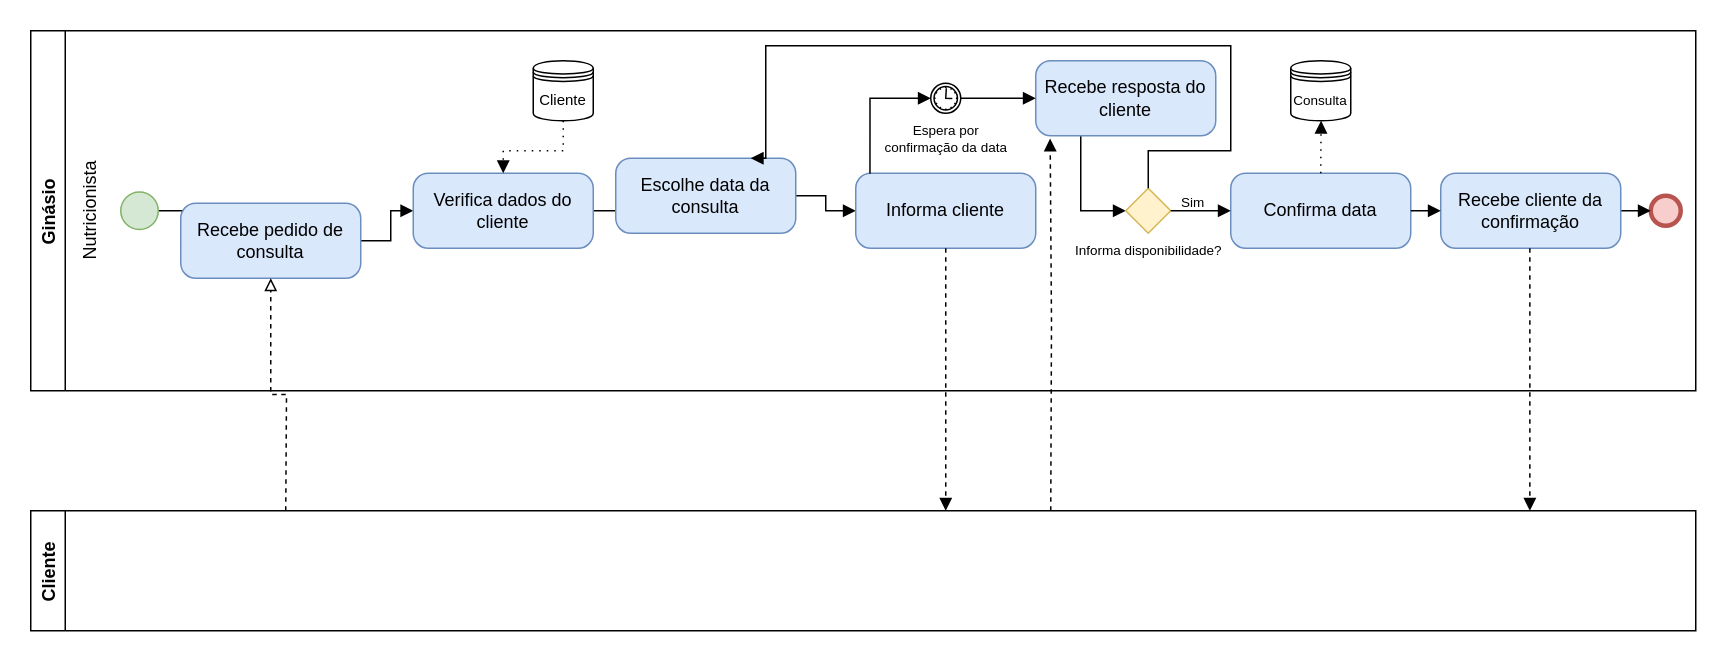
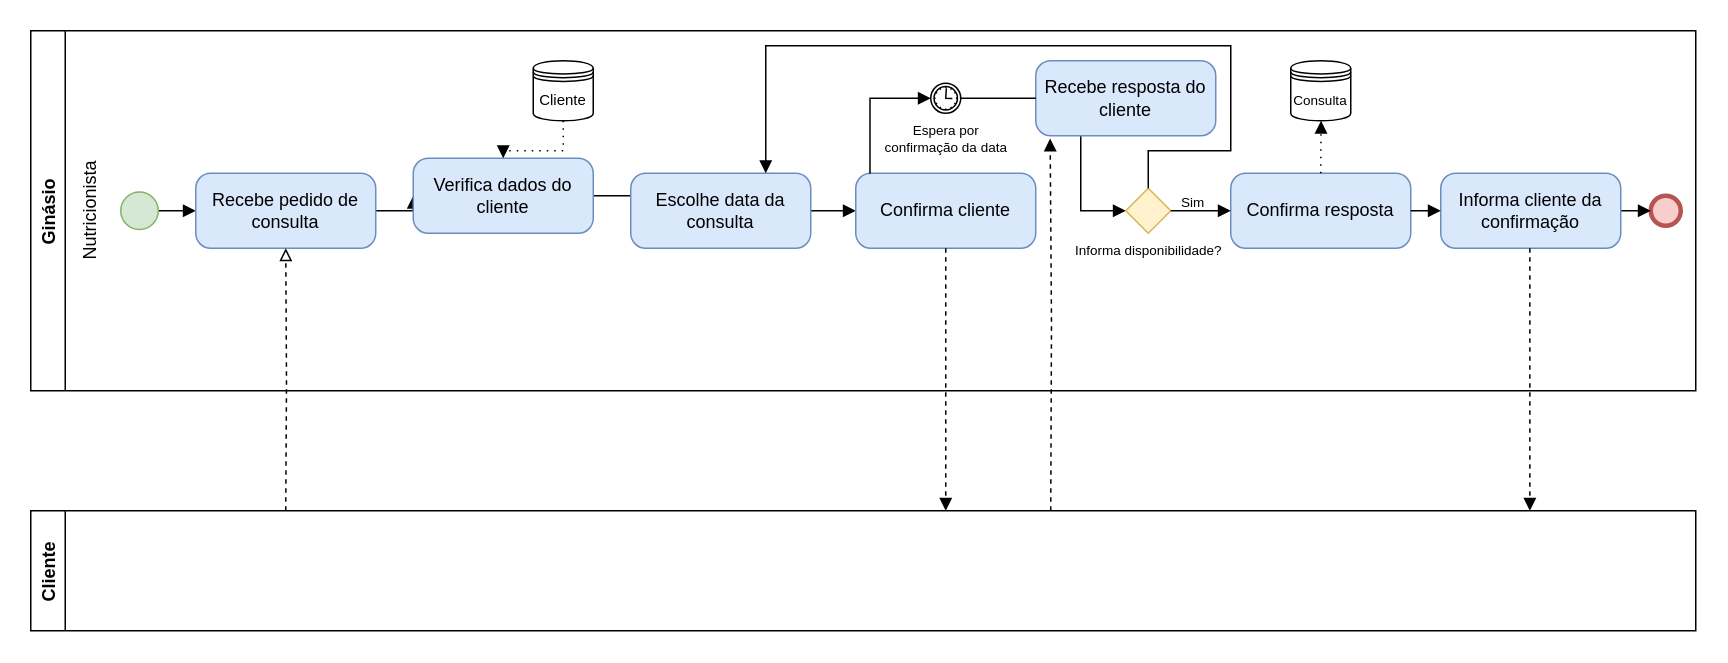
  <mxCell id="0" />
  <mxCell id="1" parent="0" />
  <mxCell id="2" value="Ginásio" style="swimlane;horizontal=0;" vertex="1" parent="1"><mxGeometry x="20" y="20" width="1110" height="240" as="geometry" /></mxCell>
  <mxCell id="3" value="Nutricionista" style="text;html=1;strokeColor=none;fillColor=none;align=center;verticalAlign=middle;whiteSpace=wrap;rounded=0;rotation=-90;" vertex="1" parent="2"><mxGeometry x="10" y="105" width="60" height="30" as="geometry" /></mxCell>
  <mxCell id="4" style="edgeStyle=orthogonalEdgeStyle;rounded=0;orthogonalLoop=1;jettySize=auto;html=1;entryX=0;entryY=0.5;entryDx=0;entryDy=0;entryPerimeter=0;endArrow=block;endFill=1;" edge="1" parent="2" source="5" target="7"><mxGeometry relative="1" as="geometry" /></mxCell>
  <mxCell id="5" value="" style="points=[[0.145,0.145,0],[0.5,0,0],[0.855,0.145,0],[1,0.5,0],[0.855,0.855,0],[0.5,1,0],[0.145,0.855,0],[0,0.5,0]];shape=mxgraph.bpmn.event;html=1;verticalLabelPosition=bottom;labelBackgroundColor=#ffffff;verticalAlign=top;align=center;perimeter=ellipsePerimeter;outlineConnect=0;aspect=fixed;outline=standard;symbol=general;fillColor=#d5e8d4;strokeColor=#82b366;" vertex="1" parent="2"><mxGeometry x="60" y="107.5" width="25" height="25" as="geometry" /></mxCell>
  <mxCell id="6" style="edgeStyle=orthogonalEdgeStyle;rounded=0;orthogonalLoop=1;jettySize=auto;html=1;exitX=1;exitY=0.5;exitDx=0;exitDy=0;exitPerimeter=0;entryX=0;entryY=0.5;entryDx=0;entryDy=0;entryPerimeter=0;endArrow=block;endFill=1;" edge="1" parent="2" source="7" target="9"><mxGeometry relative="1" as="geometry" /></mxCell>
- <mxCell id="7" value="Recebe pedido de consulta" style="points=[[0.25,0,0],[0.5,0,0],[0.75,0,0],[1,0.25,0],[1,0.5,0],[1,0.75,0],[0.75,1,0],[0.5,1,0],[0.25,1,0],[0,0.75,0],[0,0.5,0],[0,0.25,0]];shape=mxgraph.bpmn.task;whiteSpace=wrap;rectStyle=rounded;size=10;taskMarker=abstract;fillColor=#dae8fc;strokeColor=#6c8ebf;" vertex="1" parent="2"><mxGeometry x="100" y="115" width="120" height="50" as="geometry" /></mxCell>
+ <mxCell id="7" value="Recebe pedido de consulta" style="points=[[0.25,0,0],[0.5,0,0],[0.75,0,0],[1,0.25,0],[1,0.5,0],[1,0.75,0],[0.75,1,0],[0.5,1,0],[0.25,1,0],[0,0.75,0],[0,0.5,0],[0,0.25,0]];shape=mxgraph.bpmn.task;whiteSpace=wrap;rectStyle=rounded;size=10;taskMarker=abstract;fillColor=#dae8fc;strokeColor=#6c8ebf;" vertex="1" parent="2"><mxGeometry x="110" y="95" width="120" height="50" as="geometry" /></mxCell>
  <mxCell id="8" style="edgeStyle=orthogonalEdgeStyle;rounded=0;orthogonalLoop=1;jettySize=auto;html=1;endArrow=block;endFill=1;" edge="1" parent="2" source="9"><mxGeometry relative="1" as="geometry"><mxPoint x="470" y="120.0" as="targetPoint" /></mxGeometry></mxCell>
- <mxCell id="9" value="Verifica dados do cliente" style="points=[[0.25,0,0],[0.5,0,0],[0.75,0,0],[1,0.25,0],[1,0.5,0],[1,0.75,0],[0.75,1,0],[0.5,1,0],[0.25,1,0],[0,0.75,0],[0,0.5,0],[0,0.25,0]];shape=mxgraph.bpmn.task;whiteSpace=wrap;rectStyle=rounded;size=10;taskMarker=abstract;fillColor=#dae8fc;strokeColor=#6c8ebf;" vertex="1" parent="2"><mxGeometry x="255" y="95" width="120" height="50" as="geometry" /></mxCell>
+ <mxCell id="9" value="Verifica dados do cliente" style="points=[[0.25,0,0],[0.5,0,0],[0.75,0,0],[1,0.25,0],[1,0.5,0],[1,0.75,0],[0.75,1,0],[0.5,1,0],[0.25,1,0],[0,0.75,0],[0,0.5,0],[0,0.25,0]];shape=mxgraph.bpmn.task;whiteSpace=wrap;rectStyle=rounded;size=10;taskMarker=abstract;fillColor=#dae8fc;strokeColor=#6c8ebf;" vertex="1" parent="2"><mxGeometry x="255" y="85" width="120" height="50" as="geometry" /></mxCell>
  <mxCell id="10" value="" style="group" vertex="1" connectable="0" parent="2"><mxGeometry x="335" y="20" width="40" height="40" as="geometry" /></mxCell>
  <mxCell id="11" value="" style="shape=datastore;whiteSpace=wrap;html=1;labelPosition=center;verticalLabelPosition=bottom;align=center;verticalAlign=top;" vertex="1" parent="10"><mxGeometry width="40" height="40" as="geometry" /></mxCell>
  <mxCell id="12" value="" style="group" vertex="1" connectable="0" parent="10"><mxGeometry width="40" height="40" as="geometry" /></mxCell>
  <mxCell id="13" value="&lt;font style=&quot;font-size: 10px;&quot;&gt;Cliente&lt;/font&gt;" style="text;html=1;strokeColor=none;fillColor=none;align=center;verticalAlign=middle;whiteSpace=wrap;rounded=0;" vertex="1" parent="12"><mxGeometry x="4" y="20" width="32" height="12" as="geometry" /></mxCell>
  <mxCell id="14" style="edgeStyle=orthogonalEdgeStyle;rounded=0;orthogonalLoop=1;jettySize=auto;html=1;entryX=0.5;entryY=0;entryDx=0;entryDy=0;entryPerimeter=0;fontSize=10;endArrow=block;endFill=1;dashed=1;dashPattern=1 4;" edge="1" parent="2" source="11" target="9"><mxGeometry relative="1" as="geometry" /></mxCell>
  <mxCell id="15" style="edgeStyle=orthogonalEdgeStyle;rounded=0;orthogonalLoop=1;jettySize=auto;html=1;exitX=1;exitY=0.5;exitDx=0;exitDy=0;exitPerimeter=0;entryX=0;entryY=0.5;entryDx=0;entryDy=0;entryPerimeter=0;fontSize=9;endArrow=block;endFill=1;" edge="1" parent="2" source="16" target="17"><mxGeometry relative="1" as="geometry" /></mxCell>
- <mxCell id="16" value="Escolhe data da consulta" style="points=[[0.25,0,0],[0.5,0,0],[0.75,0,0],[1,0.25,0],[1,0.5,0],[1,0.75,0],[0.75,1,0],[0.5,1,0],[0.25,1,0],[0,0.75,0],[0,0.5,0],[0,0.25,0]];shape=mxgraph.bpmn.task;whiteSpace=wrap;rectStyle=rounded;size=10;taskMarker=abstract;fillColor=#dae8fc;strokeColor=#6c8ebf;" vertex="1" parent="2"><mxGeometry x="390" y="85" width="120" height="50" as="geometry" /></mxCell>
- <mxCell id="17" value="Informa cliente" style="points=[[0.25,0,0],[0.5,0,0],[0.75,0,0],[1,0.25,0],[1,0.5,0],[1,0.75,0],[0.75,1,0],[0.5,1,0],[0.25,1,0],[0,0.75,0],[0,0.5,0],[0,0.25,0]];shape=mxgraph.bpmn.task;whiteSpace=wrap;rectStyle=rounded;size=10;taskMarker=abstract;fillColor=#dae8fc;strokeColor=#6c8ebf;" vertex="1" parent="2"><mxGeometry x="550" y="95" width="120" height="50" as="geometry" /></mxCell>
+ <mxCell id="16" value="Escolhe data da consulta" style="points=[[0.25,0,0],[0.5,0,0],[0.75,0,0],[1,0.25,0],[1,0.5,0],[1,0.75,0],[0.75,1,0],[0.5,1,0],[0.25,1,0],[0,0.75,0],[0,0.5,0],[0,0.25,0]];shape=mxgraph.bpmn.task;whiteSpace=wrap;rectStyle=rounded;size=10;taskMarker=abstract;fillColor=#dae8fc;strokeColor=#6c8ebf;" vertex="1" parent="2"><mxGeometry x="400" y="95" width="120" height="50" as="geometry" /></mxCell>
+ <mxCell id="17" value="Confirma cliente" style="points=[[0.25,0,0],[0.5,0,0],[0.75,0,0],[1,0.25,0],[1,0.5,0],[1,0.75,0],[0.75,1,0],[0.5,1,0],[0.25,1,0],[0,0.75,0],[0,0.5,0],[0,0.25,0]];shape=mxgraph.bpmn.task;whiteSpace=wrap;rectStyle=rounded;size=10;taskMarker=abstract;fillColor=#dae8fc;strokeColor=#6c8ebf;" vertex="1" parent="2"><mxGeometry x="550" y="95" width="120" height="50" as="geometry" /></mxCell>
  <mxCell id="18" value="Espera por &lt;br&gt;confirmação da data" style="points=[[0.145,0.145,0],[0.5,0,0],[0.855,0.145,0],[1,0.5,0],[0.855,0.855,0],[0.5,1,0],[0.145,0.855,0],[0,0.5,0]];shape=mxgraph.bpmn.event;html=1;verticalLabelPosition=bottom;labelBackgroundColor=#ffffff;verticalAlign=top;align=center;perimeter=ellipsePerimeter;outlineConnect=0;aspect=fixed;outline=standard;symbol=timer;fontSize=9;" vertex="1" parent="2"><mxGeometry x="600" y="35" width="20" height="20" as="geometry" /></mxCell>
  <mxCell id="19" style="edgeStyle=orthogonalEdgeStyle;rounded=0;orthogonalLoop=1;jettySize=auto;html=1;fontSize=9;endArrow=block;endFill=1;entryX=0;entryY=0.5;entryDx=0;entryDy=0;entryPerimeter=0;exitX=0.079;exitY=0.006;exitDx=0;exitDy=0;exitPerimeter=0;" edge="1" parent="2" source="17" target="18"><mxGeometry relative="1" as="geometry"><mxPoint x="700" y="120" as="targetPoint" /><mxPoint x="560" y="90" as="sourcePoint" /><Array as="points"><mxPoint x="560" y="45" /></Array></mxGeometry></mxCell>
  <mxCell id="20" style="edgeStyle=orthogonalEdgeStyle;rounded=0;orthogonalLoop=1;jettySize=auto;html=1;exitX=0.25;exitY=1;exitDx=0;exitDy=0;exitPerimeter=0;entryX=0;entryY=0.5;entryDx=0;entryDy=0;entryPerimeter=0;fontSize=9;endArrow=block;endFill=1;" edge="1" parent="2" source="21" target="23"><mxGeometry relative="1" as="geometry" /></mxCell>
  <mxCell id="21" value="Recebe resposta do cliente" style="points=[[0.25,0,0],[0.5,0,0],[0.75,0,0],[1,0.25,0],[1,0.5,0],[1,0.75,0],[0.75,1,0],[0.5,1,0],[0.25,1,0],[0,0.75,0],[0,0.5,0],[0,0.25,0]];shape=mxgraph.bpmn.task;whiteSpace=wrap;rectStyle=rounded;size=10;taskMarker=abstract;fillColor=#dae8fc;strokeColor=#6c8ebf;" vertex="1" parent="2"><mxGeometry x="670" y="20" width="120" height="50" as="geometry" /></mxCell>
- <mxCell id="22" style="edgeStyle=orthogonalEdgeStyle;rounded=0;orthogonalLoop=1;jettySize=auto;html=1;exitX=1;exitY=0.5;exitDx=0;exitDy=0;exitPerimeter=0;fontSize=9;endArrow=block;endFill=1;entryX=0;entryY=0.5;entryDx=0;entryDy=0;entryPerimeter=0;" edge="1" parent="2" source="18" target="21"><mxGeometry relative="1" as="geometry"><mxPoint x="680" y="120" as="targetPoint" /><Array as="points"><mxPoint x="670" y="45" /></Array></mxGeometry></mxCell>
+ <mxCell id="22" style="edgeStyle=orthogonalEdgeStyle;rounded=0;orthogonalLoop=1;jettySize=auto;html=1;exitX=1;exitY=0.5;exitDx=0;exitDy=0;exitPerimeter=0;fontSize=9;endArrow=none;endFill=1;entryX=0;entryY=0.5;entryDx=0;entryDy=0;entryPerimeter=0;" edge="1" parent="2" source="18" target="21"><mxGeometry relative="1" as="geometry"><mxPoint x="680" y="120" as="targetPoint" /><Array as="points"><mxPoint x="670" y="45" /></Array></mxGeometry></mxCell>
  <mxCell id="23" value="Informa disponibilidade?" style="points=[[0.25,0.25,0],[0.5,0,0],[0.75,0.25,0],[1,0.5,0],[0.75,0.75,0],[0.5,1,0],[0.25,0.75,0],[0,0.5,0]];shape=mxgraph.bpmn.gateway2;html=1;verticalLabelPosition=bottom;labelBackgroundColor=#ffffff;verticalAlign=top;align=center;perimeter=rhombusPerimeter;outlineConnect=0;outline=none;symbol=none;fontSize=9;fillColor=#fff2cc;strokeColor=#d6b656;" vertex="1" parent="2"><mxGeometry x="730" y="105" width="30" height="30" as="geometry" /></mxCell>
  <mxCell id="24" style="edgeStyle=orthogonalEdgeStyle;rounded=0;orthogonalLoop=1;jettySize=auto;html=1;exitX=0.5;exitY=0;exitDx=0;exitDy=0;exitPerimeter=0;fontSize=9;endArrow=block;endFill=1;entryX=0.75;entryY=0;entryDx=0;entryDy=0;entryPerimeter=0;" edge="1" parent="2" source="23" target="16"><mxGeometry relative="1" as="geometry"><mxPoint x="820.0" y="40" as="targetPoint" /><Array as="points"><mxPoint x="745" y="80" /><mxPoint x="800" y="80" /><mxPoint x="800" y="10" /><mxPoint x="490" y="10" /></Array></mxGeometry></mxCell>
  <mxCell id="25" value="Sim" style="text;html=1;strokeColor=none;fillColor=none;align=center;verticalAlign=middle;whiteSpace=wrap;rounded=0;fontSize=9;" vertex="1" parent="2"><mxGeometry x="760" y="107.5" width="30" height="15" as="geometry" /></mxCell>
- <mxCell id="26" value="Confirma data" style="points=[[0.25,0,0],[0.5,0,0],[0.75,0,0],[1,0.25,0],[1,0.5,0],[1,0.75,0],[0.75,1,0],[0.5,1,0],[0.25,1,0],[0,0.75,0],[0,0.5,0],[0,0.25,0]];shape=mxgraph.bpmn.task;whiteSpace=wrap;rectStyle=rounded;size=10;taskMarker=abstract;fillColor=#dae8fc;strokeColor=#6c8ebf;" vertex="1" parent="2"><mxGeometry x="800" y="95" width="120" height="50" as="geometry" /></mxCell>
+ <mxCell id="26" value="Confirma resposta" style="points=[[0.25,0,0],[0.5,0,0],[0.75,0,0],[1,0.25,0],[1,0.5,0],[1,0.75,0],[0.75,1,0],[0.5,1,0],[0.25,1,0],[0,0.75,0],[0,0.5,0],[0,0.25,0]];shape=mxgraph.bpmn.task;whiteSpace=wrap;rectStyle=rounded;size=10;taskMarker=abstract;fillColor=#dae8fc;strokeColor=#6c8ebf;" vertex="1" parent="2"><mxGeometry x="800" y="95" width="120" height="50" as="geometry" /></mxCell>
  <mxCell id="27" value="" style="points=[[0.145,0.145,0],[0.5,0,0],[0.855,0.145,0],[1,0.5,0],[0.855,0.855,0],[0.5,1,0],[0.145,0.855,0],[0,0.5,0]];shape=mxgraph.bpmn.event;html=1;verticalLabelPosition=bottom;labelBackgroundColor=#ffffff;verticalAlign=top;align=center;perimeter=ellipsePerimeter;outlineConnect=0;aspect=fixed;outline=end;symbol=terminate2;fontSize=9;fillColor=#f8cecc;strokeColor=#b85450;" vertex="1" parent="2"><mxGeometry x="1080" y="110" width="20" height="20" as="geometry" /></mxCell>
  <mxCell id="28" style="edgeStyle=orthogonalEdgeStyle;rounded=0;orthogonalLoop=1;jettySize=auto;html=1;entryX=0.5;entryY=1;entryDx=0;entryDy=0;entryPerimeter=0;dashed=1;endArrow=block;endFill=0;" edge="1" parent="1" target="7"><mxGeometry relative="1" as="geometry"><mxPoint x="190" y="340" as="sourcePoint" /></mxGeometry></mxCell>
  <mxCell id="29" value="Cliente" style="swimlane;horizontal=0;" vertex="1" parent="1"><mxGeometry x="20" y="340" width="1110" height="80" as="geometry" /></mxCell>
  <mxCell id="30" style="edgeStyle=orthogonalEdgeStyle;rounded=0;orthogonalLoop=1;jettySize=auto;html=1;exitX=0.5;exitY=1;exitDx=0;exitDy=0;exitPerimeter=0;fontSize=9;endArrow=block;endFill=1;dashed=1;" edge="1" parent="1" source="17"><mxGeometry relative="1" as="geometry"><mxPoint x="630" y="340" as="targetPoint" /></mxGeometry></mxCell>
  <mxCell id="31" style="edgeStyle=orthogonalEdgeStyle;rounded=0;orthogonalLoop=1;jettySize=auto;html=1;fontSize=9;endArrow=block;endFill=1;dashed=1;entryX=0.08;entryY=1.038;entryDx=0;entryDy=0;entryPerimeter=0;" edge="1" parent="1" target="21"><mxGeometry relative="1" as="geometry"><mxPoint x="640" y="350" as="targetPoint" /><mxPoint x="700" y="340" as="sourcePoint" /></mxGeometry></mxCell>
  <mxCell id="32" style="edgeStyle=orthogonalEdgeStyle;rounded=0;orthogonalLoop=1;jettySize=auto;html=1;exitX=1;exitY=0.5;exitDx=0;exitDy=0;exitPerimeter=0;fontSize=9;endArrow=block;endFill=1;" edge="1" parent="1" source="23"><mxGeometry relative="1" as="geometry"><mxPoint x="820" y="140" as="targetPoint" /></mxGeometry></mxCell>
  <mxCell id="33" style="edgeStyle=orthogonalEdgeStyle;rounded=0;orthogonalLoop=1;jettySize=auto;html=1;exitX=1;exitY=0.5;exitDx=0;exitDy=0;exitPerimeter=0;entryX=0;entryY=0.5;entryDx=0;entryDy=0;entryPerimeter=0;fontSize=9;endArrow=block;endFill=1;" edge="1" parent="1" source="34" target="27"><mxGeometry relative="1" as="geometry" /></mxCell>
- <mxCell id="34" value="Recebe cliente da confirmação" style="points=[[0.25,0,0],[0.5,0,0],[0.75,0,0],[1,0.25,0],[1,0.5,0],[1,0.75,0],[0.75,1,0],[0.5,1,0],[0.25,1,0],[0,0.75,0],[0,0.5,0],[0,0.25,0]];shape=mxgraph.bpmn.task;whiteSpace=wrap;rectStyle=rounded;size=10;taskMarker=abstract;fillColor=#dae8fc;strokeColor=#6c8ebf;" vertex="1" parent="1"><mxGeometry x="960" y="115" width="120" height="50" as="geometry" /></mxCell>
+ <mxCell id="34" value="Informa cliente da confirmação" style="points=[[0.25,0,0],[0.5,0,0],[0.75,0,0],[1,0.25,0],[1,0.5,0],[1,0.75,0],[0.75,1,0],[0.5,1,0],[0.25,1,0],[0,0.75,0],[0,0.5,0],[0,0.25,0]];shape=mxgraph.bpmn.task;whiteSpace=wrap;rectStyle=rounded;size=10;taskMarker=abstract;fillColor=#dae8fc;strokeColor=#6c8ebf;" vertex="1" parent="1"><mxGeometry x="960" y="115" width="120" height="50" as="geometry" /></mxCell>
  <mxCell id="35" style="edgeStyle=orthogonalEdgeStyle;rounded=0;orthogonalLoop=1;jettySize=auto;html=1;exitX=1;exitY=0.5;exitDx=0;exitDy=0;exitPerimeter=0;entryX=0;entryY=0.5;entryDx=0;entryDy=0;entryPerimeter=0;fontSize=9;endArrow=block;endFill=1;" edge="1" parent="1" source="26" target="34"><mxGeometry relative="1" as="geometry" /></mxCell>
  <mxCell id="36" style="edgeStyle=orthogonalEdgeStyle;rounded=0;orthogonalLoop=1;jettySize=auto;html=1;exitX=0.5;exitY=1;exitDx=0;exitDy=0;exitPerimeter=0;fontSize=9;endArrow=block;endFill=1;dashed=1;" edge="1" parent="1"><mxGeometry relative="1" as="geometry"><mxPoint x="1019.41" y="340" as="targetPoint" /><mxPoint x="1019.41" y="165" as="sourcePoint" /></mxGeometry></mxCell>
  <mxCell id="37" value="" style="group" vertex="1" connectable="0" parent="1"><mxGeometry x="860" y="40" width="40" height="40" as="geometry" /></mxCell>
  <mxCell id="38" value="" style="shape=datastore;whiteSpace=wrap;html=1;labelPosition=center;verticalLabelPosition=bottom;align=center;verticalAlign=top;" vertex="1" parent="37"><mxGeometry width="40" height="40" as="geometry" /></mxCell>
  <mxCell id="39" value="" style="group" vertex="1" connectable="0" parent="37"><mxGeometry width="40" height="40" as="geometry" /></mxCell>
  <mxCell id="40" value="&lt;font style=&quot;font-size: 9px;&quot;&gt;Consulta&lt;/font&gt;" style="text;html=1;strokeColor=none;fillColor=none;align=center;verticalAlign=middle;whiteSpace=wrap;rounded=0;" vertex="1" parent="39"><mxGeometry x="4" y="20" width="32" height="12" as="geometry" /></mxCell>
  <mxCell id="41" style="edgeStyle=orthogonalEdgeStyle;rounded=0;orthogonalLoop=1;jettySize=auto;html=1;exitX=0.5;exitY=0;exitDx=0;exitDy=0;exitPerimeter=0;fontSize=9;endArrow=block;endFill=1;dashed=1;dashPattern=1 4;" edge="1" parent="1" source="26"><mxGeometry relative="1" as="geometry"><mxPoint x="880.222" y="80" as="targetPoint" /></mxGeometry></mxCell>
